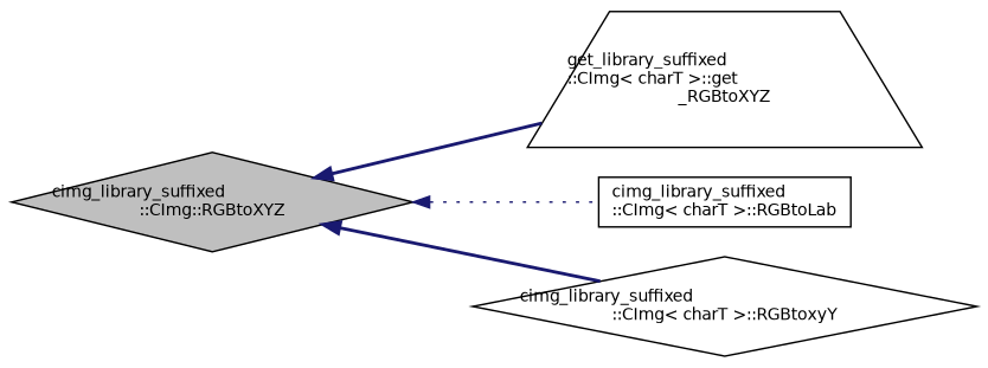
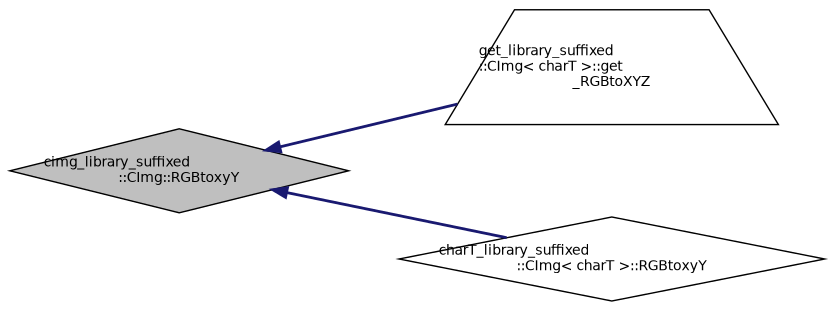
  digraph {
    rankdir=LR
    node [color=black fillcolor=white fontname=Helvetica fontsize=10 shape=diamond style=filled]
    edge [color=midnightblue dir=back fontname=Helvetica fontsize=10 labelfontname=Helvetica labelfontsize=10 style=bold]
-   n1 [fillcolor=grey75 fontcolor=black height=0.2 label="cimg_library_suffixed\l::CImg::RGBtoXYZ" width=0.4]
+   n1 [fillcolor=grey75 fontcolor=black height=0.2 label="cimg_library_suffixed\l::CImg::RGBtoxyY" width=0.4]
    n2 [height=0.2 label="get_library_suffixed\l::CImg\< charT \>::get\l_RGBtoXYZ" shape=trapezium width=0.4]
-   n3 [height=0.2 label="cimg_library_suffixed\l::CImg\< charT \>::RGBtoLab" shape=box width=0.4]
-   n4 [height=0.2 label="cimg_library_suffixed\l::CImg\< charT \>::RGBtoxyY" width=0.4]
+   n4 [height=0.2 label="charT_library_suffixed\l::CImg\< charT \>::RGBtoxyY" width=0.4]
    n1 -> n2
-   n1 -> n3 [style=dotted]
    n1 -> n4
  }
